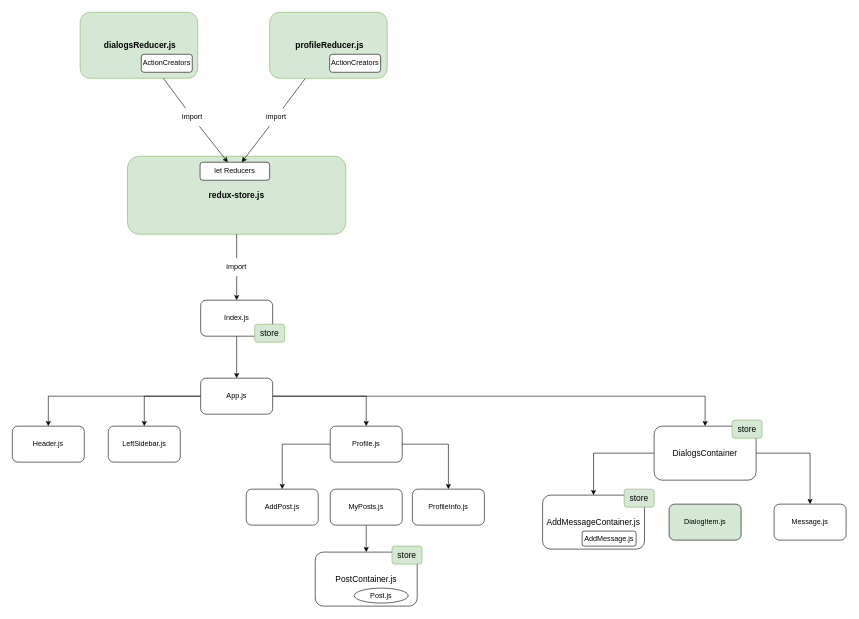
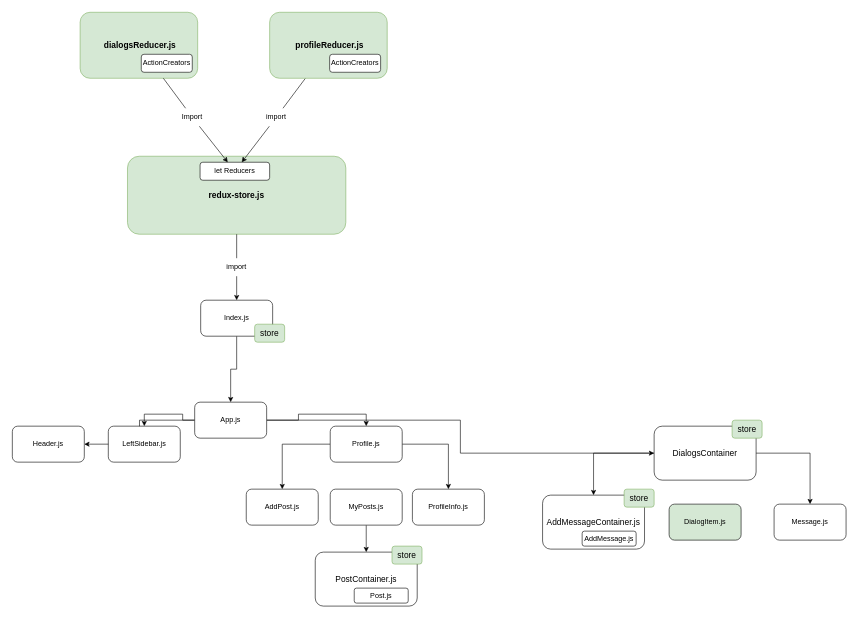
  <mxCell id="0" />
  <mxCell id="1" parent="0" />
  <mxCell id="2" style="edgeStyle=orthogonalEdgeStyle;rounded=0;orthogonalLoop=1;jettySize=auto;html=1;" parent="1" source="3" target="8" edge="1"><mxGeometry relative="1" as="geometry" /></mxCell>
  <mxCell id="3" value="Index.js" style="rounded=1;whiteSpace=wrap;html=1;" parent="1" vertex="1"><mxGeometry x="334" y="500" width="120" height="60" as="geometry" /></mxCell>
  <mxCell id="4" style="edgeStyle=orthogonalEdgeStyle;rounded=0;orthogonalLoop=1;jettySize=auto;html=1;entryX=0.5;entryY=0;entryDx=0;entryDy=0;" parent="1" source="8" target="10" edge="1"><mxGeometry relative="1" as="geometry" /></mxCell>
  <mxCell id="5" style="edgeStyle=orthogonalEdgeStyle;rounded=0;orthogonalLoop=1;jettySize=auto;html=1;" parent="1" source="8" target="9" edge="1"><mxGeometry relative="1" as="geometry" /></mxCell>
  <mxCell id="6" style="edgeStyle=orthogonalEdgeStyle;rounded=0;orthogonalLoop=1;jettySize=auto;html=1;entryX=0.5;entryY=0;entryDx=0;entryDy=0;" parent="1" source="8" target="13" edge="1"><mxGeometry relative="1" as="geometry" /></mxCell>
  <mxCell id="7" style="edgeStyle=orthogonalEdgeStyle;rounded=0;orthogonalLoop=1;jettySize=auto;html=1;" parent="1" source="8" target="43" edge="1"><mxGeometry relative="1" as="geometry"><mxPoint x="1185" y="710" as="targetPoint" /></mxGeometry></mxCell>
- <mxCell id="8" value="App.js" style="rounded=1;whiteSpace=wrap;html=1;" parent="1" vertex="1"><mxGeometry x="334" y="630" width="120" height="60" as="geometry" /></mxCell>
+ <mxCell id="8" value="App.js" style="rounded=1;whiteSpace=wrap;html=1;" parent="1" vertex="1"><mxGeometry x="324" y="670" width="120" height="60" as="geometry" /></mxCell>
  <mxCell id="9" value="Header.js" style="rounded=1;whiteSpace=wrap;html=1;" parent="1" vertex="1"><mxGeometry x="20" y="710" width="120" height="60" as="geometry" /></mxCell>
  <mxCell id="10" value="LeftSidebar.js" style="rounded=1;whiteSpace=wrap;html=1;" parent="1" vertex="1"><mxGeometry x="180" y="710" width="120" height="60" as="geometry" /></mxCell>
  <mxCell id="11" style="edgeStyle=orthogonalEdgeStyle;rounded=0;orthogonalLoop=1;jettySize=auto;html=1;" parent="1" source="13" target="17" edge="1"><mxGeometry relative="1" as="geometry" /></mxCell>
  <mxCell id="12" style="edgeStyle=orthogonalEdgeStyle;rounded=0;orthogonalLoop=1;jettySize=auto;html=1;" parent="1" source="13" target="20" edge="1"><mxGeometry relative="1" as="geometry" /></mxCell>
  <mxCell id="13" value="Profile.js" style="rounded=1;whiteSpace=wrap;html=1;" parent="1" vertex="1"><mxGeometry x="550" y="710" width="120" height="60" as="geometry" /></mxCell>
  <mxCell id="14" style="edgeStyle=orthogonalEdgeStyle;rounded=0;orthogonalLoop=1;jettySize=auto;html=1;" parent="1" source="43" target="16" edge="1"><mxGeometry relative="1" as="geometry"><mxPoint x="1270" y="755" as="sourcePoint" /></mxGeometry></mxCell>
  <mxCell id="15" value="DialogItem.js" style="rounded=1;whiteSpace=wrap;html=1;fillColor=#d5e8d4;" parent="1" vertex="1"><mxGeometry x="1115" y="840" width="120" height="60" as="geometry" /></mxCell>
  <mxCell id="16" value="Message.js" style="rounded=1;whiteSpace=wrap;html=1;" parent="1" vertex="1"><mxGeometry x="1290" y="840" width="120" height="60" as="geometry" /></mxCell>
  <mxCell id="17" value="AddPost.js" style="rounded=1;whiteSpace=wrap;html=1;" parent="1" vertex="1"><mxGeometry x="410" y="815" width="120" height="60" as="geometry" /></mxCell>
  <mxCell id="18" style="edgeStyle=orthogonalEdgeStyle;rounded=0;orthogonalLoop=1;jettySize=auto;html=1;" parent="1" source="19" target="46" edge="1"><mxGeometry relative="1" as="geometry"><mxPoint x="610" y="900" as="targetPoint" /></mxGeometry></mxCell>
  <mxCell id="19" value="MyPosts.js" style="rounded=1;whiteSpace=wrap;html=1;" parent="1" vertex="1"><mxGeometry x="550" y="815" width="120" height="60" as="geometry" /></mxCell>
  <mxCell id="20" value="ProfileInfo.js" style="rounded=1;whiteSpace=wrap;html=1;" parent="1" vertex="1"><mxGeometry x="687" y="815" width="120" height="60" as="geometry" /></mxCell>
  <mxCell id="21" value="" style="endArrow=none;html=1;rounded=0;" parent="1" target="29" edge="1"><mxGeometry width="50" height="50" relative="1" as="geometry"><mxPoint x="508.636" y="130" as="sourcePoint" /><mxPoint x="390.1" y="210" as="targetPoint" /></mxGeometry></mxCell>
  <mxCell id="22" value="Import" style="text;html=1;strokeColor=none;fillColor=none;align=center;verticalAlign=middle;whiteSpace=wrap;rounded=0;" parent="1" vertex="1"><mxGeometry x="290" y="180" width="60" height="30" as="geometry" /></mxCell>
  <mxCell id="23" value="" style="rounded=1;whiteSpace=wrap;html=1;fillColor=#d5e8d4;strokeColor=#82b366;" parent="1" vertex="1"><mxGeometry x="212" y="260" width="364" height="130" as="geometry" /></mxCell>
  <mxCell id="24" value="" style="rounded=1;whiteSpace=wrap;html=1;fillColor=#d5e8d4;strokeColor=#82b366;" parent="1" vertex="1"><mxGeometry x="133" y="20" width="196" height="110" as="geometry" /></mxCell>
  <mxCell id="25" value="" style="endArrow=none;html=1;rounded=0;" parent="1" source="24" target="22" edge="1"><mxGeometry width="50" height="50" relative="1" as="geometry"><mxPoint x="239.5" y="150" as="sourcePoint" /><mxPoint x="314.5" y="210" as="targetPoint" /></mxGeometry></mxCell>
  <mxCell id="26" value="let Reducers" style="rounded=1;whiteSpace=wrap;html=1;" parent="1" vertex="1"><mxGeometry x="333" y="270" width="116" height="30" as="geometry" /></mxCell>
  <mxCell id="27" value="" style="endArrow=classic;html=1;rounded=0;startArrow=none;" parent="1" source="22" target="26" edge="1"><mxGeometry width="50" height="50" relative="1" as="geometry"><mxPoint x="41.429" y="220" as="sourcePoint" /><mxPoint x="86" y="230" as="targetPoint" /></mxGeometry></mxCell>
  <mxCell id="28" value="" style="endArrow=classic;html=1;rounded=0;startArrow=none;" parent="1" source="29" target="26" edge="1"><mxGeometry width="50" height="50" relative="1" as="geometry"><mxPoint x="146" y="390" as="sourcePoint" /><mxPoint x="196" y="340" as="targetPoint" /></mxGeometry></mxCell>
  <mxCell id="29" value="import" style="text;html=1;strokeColor=none;fillColor=none;align=center;verticalAlign=middle;whiteSpace=wrap;rounded=0;" parent="1" vertex="1"><mxGeometry x="430" y="180" width="60" height="30" as="geometry" /></mxCell>
  <mxCell id="30" value="&lt;b style=&quot;font-size: 14px;&quot;&gt;redux-store.js&lt;/b&gt;" style="text;html=1;strokeColor=none;fillColor=none;align=center;verticalAlign=middle;whiteSpace=wrap;rounded=0;fontSize=14;" parent="1" vertex="1"><mxGeometry x="339" y="300" width="110" height="50" as="geometry" /></mxCell>
  <mxCell id="31" value="" style="endArrow=classic;html=1;rounded=0;startArrow=none;" parent="1" source="32" target="3" edge="1"><mxGeometry width="50" height="50" relative="1" as="geometry"><mxPoint x="410" y="470" as="sourcePoint" /><mxPoint x="460" y="420" as="targetPoint" /></mxGeometry></mxCell>
  <mxCell id="32" value="import" style="text;html=1;strokeColor=none;fillColor=none;align=center;verticalAlign=middle;whiteSpace=wrap;rounded=0;" parent="1" vertex="1"><mxGeometry x="364" y="430" width="60" height="30" as="geometry" /></mxCell>
  <mxCell id="33" value="" style="endArrow=none;html=1;rounded=0;" parent="1" source="23" target="32" edge="1"><mxGeometry width="50" height="50" relative="1" as="geometry"><mxPoint x="394" y="390" as="sourcePoint" /><mxPoint x="394" y="550" as="targetPoint" /></mxGeometry></mxCell>
  <mxCell id="34" value="&lt;b style=&quot;font-size: 14px;&quot;&gt;dialogsReducer.js&lt;/b&gt;" style="text;html=1;strokeColor=none;fillColor=none;align=center;verticalAlign=middle;whiteSpace=wrap;rounded=0;fontSize=14;" parent="1" vertex="1"><mxGeometry x="133" y="60" width="200" height="30" as="geometry" /></mxCell>
  <mxCell id="35" value="ActionCreators" style="rounded=1;whiteSpace=wrap;html=1;" parent="1" vertex="1"><mxGeometry x="235" y="90" width="85" height="30" as="geometry" /></mxCell>
  <mxCell id="36" value="" style="rounded=1;whiteSpace=wrap;html=1;fillColor=#d5e8d4;strokeColor=#82b366;" parent="1" vertex="1"><mxGeometry x="449" y="20" width="196" height="110" as="geometry" /></mxCell>
  <mxCell id="37" value="&lt;b style=&quot;font-size: 14px;&quot;&gt;profileReducer.js&lt;/b&gt;" style="text;html=1;strokeColor=none;fillColor=none;align=center;verticalAlign=middle;whiteSpace=wrap;rounded=0;fontSize=14;" parent="1" vertex="1"><mxGeometry x="449" y="60" width="200" height="30" as="geometry" /></mxCell>
  <mxCell id="38" value="ActionCreators" style="rounded=1;whiteSpace=wrap;html=1;" parent="1" vertex="1"><mxGeometry x="549" y="90" width="85" height="30" as="geometry" /></mxCell>
  <mxCell id="39" value="store" style="rounded=1;whiteSpace=wrap;html=1;fontSize=14;fillColor=#d5e8d4;strokeColor=#82b366;" parent="1" vertex="1"><mxGeometry x="424" y="540" width="50" height="30" as="geometry" /></mxCell>
  <mxCell id="40" value="AddMessageContainer.js" style="rounded=1;whiteSpace=wrap;html=1;fontSize=14;" parent="1" vertex="1"><mxGeometry x="904" y="825" width="170" height="90" as="geometry" /></mxCell>
  <mxCell id="41" value="AddMessage.js" style="rounded=1;whiteSpace=wrap;html=1;" parent="1" vertex="1"><mxGeometry x="970" y="885" width="90" height="25" as="geometry" /></mxCell>
  <mxCell id="42" style="edgeStyle=orthogonalEdgeStyle;rounded=0;orthogonalLoop=1;jettySize=auto;html=1;" parent="1" source="43" target="40" edge="1"><mxGeometry relative="1" as="geometry"><mxPoint x="1100" y="755" as="sourcePoint" /><mxPoint x="929.999" y="795" as="targetPoint" /></mxGeometry></mxCell>
  <mxCell id="43" value="DialogsContainer" style="rounded=1;whiteSpace=wrap;html=1;fontSize=14;" parent="1" vertex="1"><mxGeometry x="1090" y="710" width="170" height="90" as="geometry" /></mxCell>
  <mxCell id="44" value="store" style="rounded=1;whiteSpace=wrap;html=1;fontSize=14;fillColor=#d5e8d4;strokeColor=#82b366;" parent="1" vertex="1"><mxGeometry x="1040" y="815" width="50" height="30" as="geometry" /></mxCell>
  <mxCell id="45" value="store" style="rounded=1;whiteSpace=wrap;html=1;fontSize=14;fillColor=#d5e8d4;strokeColor=#82b366;" parent="1" vertex="1"><mxGeometry x="1220" y="700" width="50" height="30" as="geometry" /></mxCell>
  <mxCell id="46" value="PostContainer.js" style="rounded=1;whiteSpace=wrap;html=1;fontSize=14;" vertex="1" parent="1"><mxGeometry x="525" y="920" width="170" height="90" as="geometry" /></mxCell>
- <mxCell id="47" value="Post.js" style="ellipse;whiteSpace=wrap;html=1;" vertex="1" parent="1"><mxGeometry x="590" y="980" width="90" height="25" as="geometry" /></mxCell>
+ <mxCell id="47" value="Post.js" style="rounded=1;whiteSpace=wrap;html=1;" vertex="1" parent="1"><mxGeometry x="590" y="980" width="90" height="25" as="geometry" /></mxCell>
  <mxCell id="48" value="store" style="rounded=1;whiteSpace=wrap;html=1;fontSize=14;fillColor=#d5e8d4;strokeColor=#82b366;" vertex="1" parent="1"><mxGeometry x="653" y="910" width="50" height="30" as="geometry" /></mxCell>
